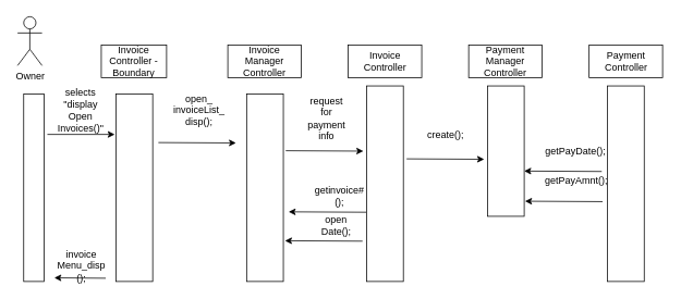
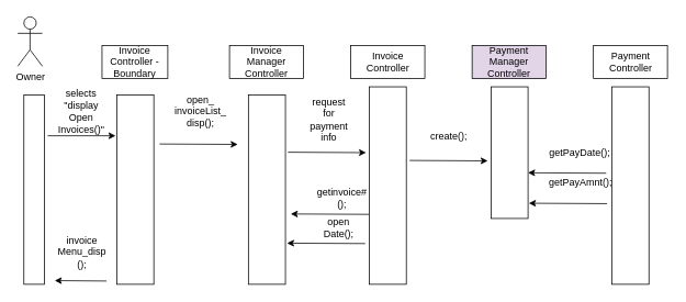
  <mxCell id="0" />
  <mxCell id="1" parent="0" />
  <mxCell id="2" value="Owner" style="shape=umlActor;verticalLabelPosition=bottom;labelBackgroundColor=#ffffff;verticalAlign=top;html=1;outlineConnect=0;" parent="1" vertex="1"><mxGeometry x="20.5" y="20" width="30" height="60" as="geometry" /></mxCell>
  <mxCell id="3" value="Invoice Controller - Boundary" style="rounded=0;whiteSpace=wrap;html=1;" parent="1" vertex="1"><mxGeometry x="123" y="55" width="80" height="40" as="geometry" /></mxCell>
  <mxCell id="4" value="" style="endArrow=none;dashed=1;html=1;" parent="1" source="5" edge="1"><mxGeometry width="50" height="50" relative="1" as="geometry"><mxPoint x="42.5" y="485" as="sourcePoint" /><mxPoint x="42.5" y="115" as="targetPoint" /></mxGeometry></mxCell>
  <mxCell id="5" value="" style="rounded=0;whiteSpace=wrap;html=1;" parent="1" vertex="1"><mxGeometry x="28" y="115" width="25" height="230" as="geometry" /></mxCell>
  <mxCell id="6" value="" style="rounded=0;whiteSpace=wrap;html=1;" parent="1" vertex="1"><mxGeometry x="141" y="115" width="45" height="230" as="geometry" /></mxCell>
  <mxCell id="7" value="Invoice Manager Controller" style="rounded=0;whiteSpace=wrap;html=1;" parent="1" vertex="1"><mxGeometry x="278" y="55" width="90" height="40" as="geometry" /></mxCell>
  <mxCell id="8" value="Invoice Controller" style="rounded=0;whiteSpace=wrap;html=1;" parent="1" vertex="1"><mxGeometry x="425.5" y="55" width="90" height="40" as="geometry" /></mxCell>
  <mxCell id="9" value="" style="endArrow=classic;html=1;" parent="1" edge="1"><mxGeometry width="50" height="50" relative="1" as="geometry"><mxPoint x="56.983" y="164.5" as="sourcePoint" /><mxPoint x="139.5" y="164.5" as="targetPoint" /></mxGeometry></mxCell>
  <mxCell id="10" value="selects &quot;display&lt;br&gt;Open Invoices()&quot;" style="text;html=1;strokeColor=none;fillColor=none;align=center;verticalAlign=middle;whiteSpace=wrap;rounded=0;" parent="1" vertex="1"><mxGeometry x="69" y="105" width="58" height="60" as="geometry" /></mxCell>
  <mxCell id="11" value="" style="endArrow=classic;html=1;" edge="1" parent="1"><mxGeometry width="50" height="50" relative="1" as="geometry"><mxPoint x="192.983" y="174.5" as="sourcePoint" /><mxPoint x="288" y="175" as="targetPoint" /></mxGeometry></mxCell>
  <mxCell id="12" value="" style="rounded=0;whiteSpace=wrap;html=1;" vertex="1" parent="1"><mxGeometry x="301" y="115" width="45" height="230" as="geometry" /></mxCell>
  <mxCell id="13" value="" style="rounded=0;whiteSpace=wrap;html=1;" vertex="1" parent="1"><mxGeometry x="448" y="105" width="45" height="240" as="geometry" /></mxCell>
  <mxCell id="14" value="open_&lt;br&gt;invoiceList_&lt;br&gt;disp();" style="text;html=1;strokeColor=none;fillColor=none;align=center;verticalAlign=middle;whiteSpace=wrap;rounded=0;" vertex="1" parent="1"><mxGeometry x="214" y="105" width="58" height="60" as="geometry" /></mxCell>
  <mxCell id="15" value="" style="endArrow=classic;html=1;" edge="1" parent="1"><mxGeometry width="50" height="50" relative="1" as="geometry"><mxPoint x="128.5" y="341" as="sourcePoint" /><mxPoint x="65.5" y="340.5" as="targetPoint" /></mxGeometry></mxCell>
- <mxCell id="16" value="invoice&lt;br&gt;Menu_disp&lt;br&gt;();" style="text;html=1;strokeColor=none;fillColor=none;align=center;verticalAlign=middle;whiteSpace=wrap;rounded=0;" vertex="1" parent="1"><mxGeometry x="69.5" y="305.5" width="58" height="40" as="geometry" /></mxCell>
- <mxCell id="17" value="Payment Manager Controller" style="rounded=0;whiteSpace=wrap;html=1;" vertex="1" parent="1"><mxGeometry x="573" y="55" width="90" height="40" as="geometry" /></mxCell>
+ <mxCell id="16" value="invoice&lt;br&gt;Menu_disp&lt;br&gt;();" style="text;html=1;strokeColor=none;fillColor=none;align=center;verticalAlign=middle;whiteSpace=wrap;rounded=0;" vertex="1" parent="1"><mxGeometry x="69.5" y="285.5" width="58" height="40" as="geometry" /></mxCell>
+ <mxCell id="17" value="Payment Manager Controller" style="rounded=0;whiteSpace=wrap;html=1;fillColor=#e1d5e7;" vertex="1" parent="1"><mxGeometry x="573" y="55" width="90" height="40" as="geometry" /></mxCell>
  <mxCell id="18" value="Payment Controller" style="rounded=0;whiteSpace=wrap;html=1;" vertex="1" parent="1"><mxGeometry x="720.5" y="55" width="90" height="40" as="geometry" /></mxCell>
  <mxCell id="19" value="" style="rounded=0;whiteSpace=wrap;html=1;" vertex="1" parent="1"><mxGeometry x="596" y="105" width="45" height="160" as="geometry" /></mxCell>
  <mxCell id="20" value="" style="rounded=0;whiteSpace=wrap;html=1;" vertex="1" parent="1"><mxGeometry x="743" y="105" width="45" height="240" as="geometry" /></mxCell>
  <mxCell id="21" value="" style="endArrow=classic;html=1;" edge="1" parent="1"><mxGeometry width="50" height="50" relative="1" as="geometry"><mxPoint x="496.983" y="194.5" as="sourcePoint" /><mxPoint x="592" y="195" as="targetPoint" /></mxGeometry></mxCell>
  <mxCell id="22" value="create();" style="text;html=1;strokeColor=none;fillColor=none;align=center;verticalAlign=middle;whiteSpace=wrap;rounded=0;" vertex="1" parent="1"><mxGeometry x="515.5" y="150" width="58" height="30" as="geometry" /></mxCell>
  <mxCell id="23" value="" style="endArrow=classic;html=1;" edge="1" parent="1"><mxGeometry width="50" height="50" relative="1" as="geometry"><mxPoint x="736" y="210" as="sourcePoint" /><mxPoint x="640.983" y="209.5" as="targetPoint" /></mxGeometry></mxCell>
  <mxCell id="24" value="getPayDate();" style="text;html=1;strokeColor=none;fillColor=none;align=center;verticalAlign=middle;whiteSpace=wrap;rounded=0;" vertex="1" parent="1"><mxGeometry x="668.5" y="175" width="70" height="20" as="geometry" /></mxCell>
  <mxCell id="25" value="" style="endArrow=classic;html=1;" edge="1" parent="1"><mxGeometry width="50" height="50" relative="1" as="geometry"><mxPoint x="348.983" y="184.5" as="sourcePoint" /><mxPoint x="444" y="185" as="targetPoint" /></mxGeometry></mxCell>
  <mxCell id="26" value="request for payment info" style="text;html=1;strokeColor=none;fillColor=none;align=center;verticalAlign=middle;whiteSpace=wrap;rounded=0;" vertex="1" parent="1"><mxGeometry x="370" y="115" width="58" height="60" as="geometry" /></mxCell>
  <mxCell id="27" value="" style="endArrow=classic;html=1;" edge="1" parent="1"><mxGeometry width="50" height="50" relative="1" as="geometry"><mxPoint x="737" y="247" as="sourcePoint" /><mxPoint x="641.983" y="246.5" as="targetPoint" /></mxGeometry></mxCell>
  <mxCell id="28" value="getPayAmnt();" style="text;html=1;strokeColor=none;fillColor=none;align=center;verticalAlign=middle;whiteSpace=wrap;rounded=0;" vertex="1" parent="1"><mxGeometry x="669.5" y="212" width="70" height="20" as="geometry" /></mxCell>
  <mxCell id="29" value="" style="endArrow=classic;html=1;" edge="1" parent="1"><mxGeometry width="50" height="50" relative="1" as="geometry"><mxPoint x="447.5" y="260" as="sourcePoint" /><mxPoint x="352.483" y="259.5" as="targetPoint" /></mxGeometry></mxCell>
  <mxCell id="30" value="getinvoice#();" style="text;html=1;strokeColor=none;fillColor=none;align=center;verticalAlign=middle;whiteSpace=wrap;rounded=0;" vertex="1" parent="1"><mxGeometry x="380" y="230" width="70" height="20" as="geometry" /></mxCell>
  <mxCell id="31" value="" style="endArrow=classic;html=1;" edge="1" parent="1"><mxGeometry width="50" height="50" relative="1" as="geometry"><mxPoint x="443" y="295.5" as="sourcePoint" /><mxPoint x="347.983" y="295" as="targetPoint" /></mxGeometry></mxCell>
  <mxCell id="32" value="open&lt;br&gt;Date();" style="text;html=1;strokeColor=none;fillColor=none;align=center;verticalAlign=middle;whiteSpace=wrap;rounded=0;" vertex="1" parent="1"><mxGeometry x="375.5" y="265.5" width="70" height="20" as="geometry" /></mxCell>
